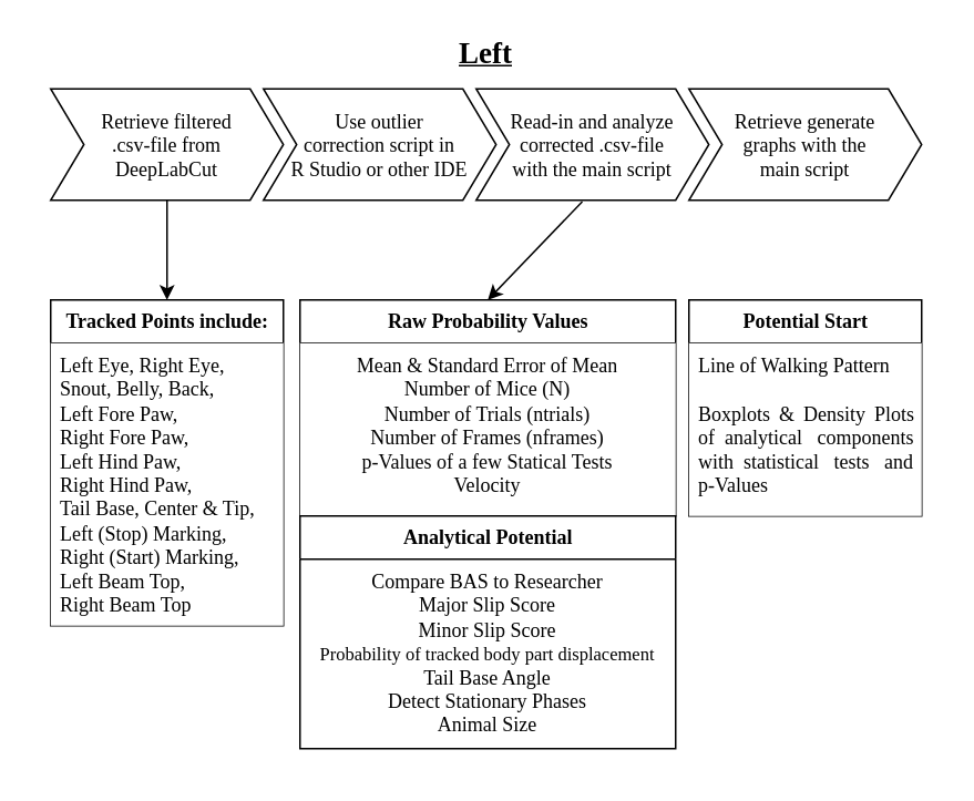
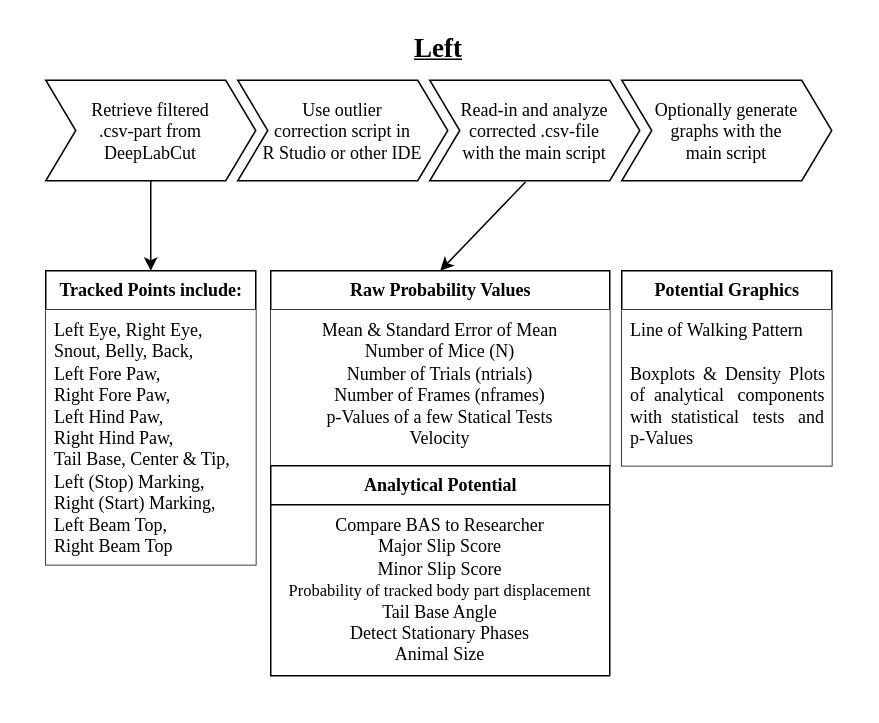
  <mxCell id="0" />
  <mxCell id="1" parent="0" />
  <mxCell id="2" value="" style="group" vertex="1" connectable="0" parent="1"><mxGeometry x="20" y="20" width="544" height="440" as="geometry" /></mxCell>
  <mxCell id="3" value="" style="group" vertex="1" connectable="0" parent="2"><mxGeometry width="544" height="440" as="geometry" /></mxCell>
  <mxCell id="4" value="&lt;span style=&quot;background-color: rgb(255, 255, 255);&quot;&gt;&lt;font style=&quot;font-size: 18px;&quot;&gt;&lt;u&gt;Left&lt;/u&gt;&lt;/font&gt;&lt;/span&gt;" style="swimlane;childLayout=stackLayout;horizontal=1;fillColor=none;horizontalStack=1;resizeParent=1;resizeParentMax=0;resizeLast=0;collapsible=0;strokeColor=none;stackBorder=10;stackSpacing=-12;resizable=1;align=center;points=[];whiteSpace=wrap;html=1;fillStyle=solid;fontFamily=Times New Roman;fontColor=#000000;" vertex="1" parent="3"><mxGeometry width="544" height="110" as="geometry" /></mxCell>
- <mxCell id="5" value="&lt;div&gt;Retrieve filtered&lt;/div&gt;&lt;div&gt;.csv-file from&lt;/div&gt;&lt;div&gt;DeepLabCut&lt;/div&gt;" style="shape=step;perimeter=stepPerimeter;fixedSize=1;points=[];whiteSpace=wrap;html=1;fillStyle=solid;strokeColor=#000000;fontFamily=Times New Roman;fontColor=#000000;fillColor=#FFFFFF;" vertex="1" parent="4"><mxGeometry x="10" y="33" width="140" height="67" as="geometry" /></mxCell>
+ <mxCell id="5" value="&lt;div&gt;Retrieve filtered&lt;/div&gt;&lt;div&gt;.csv-part from&lt;/div&gt;&lt;div&gt;DeepLabCut&lt;/div&gt;" style="shape=step;perimeter=stepPerimeter;fixedSize=1;points=[];whiteSpace=wrap;html=1;fillStyle=solid;strokeColor=#000000;fontFamily=Times New Roman;fontColor=#000000;fillColor=#FFFFFF;" vertex="1" parent="4"><mxGeometry x="10" y="33" width="140" height="67" as="geometry" /></mxCell>
  <mxCell id="6" value="&lt;div&gt;Use outlier&lt;/div&gt;&lt;div&gt;correction script in&lt;/div&gt;&lt;div&gt;R Studio or other IDE&lt;/div&gt;" style="shape=step;perimeter=stepPerimeter;fixedSize=1;points=[];whiteSpace=wrap;html=1;fillStyle=solid;strokeColor=#000000;fontFamily=Times New Roman;fontColor=#000000;fillColor=#FFFFFF;" vertex="1" parent="4"><mxGeometry x="138" y="33" width="140" height="67" as="geometry" /></mxCell>
  <mxCell id="7" value="&lt;div&gt;Read-in and analyze&lt;/div&gt;&lt;div&gt;corrected .csv-file&lt;/div&gt;&lt;div&gt;with the main script&lt;/div&gt;" style="shape=step;perimeter=stepPerimeter;fixedSize=1;points=[];whiteSpace=wrap;html=1;fillStyle=solid;strokeColor=#000000;fontFamily=Times New Roman;fontColor=#000000;fillColor=#FFFFFF;" vertex="1" parent="4"><mxGeometry x="266" y="33" width="140" height="67" as="geometry" /></mxCell>
- <mxCell id="8" value="&lt;div&gt;Retrieve generate&lt;/div&gt;&lt;div&gt;graphs with the&lt;/div&gt;&lt;div&gt;main script&lt;/div&gt;" style="shape=step;perimeter=stepPerimeter;fixedSize=1;points=[];whiteSpace=wrap;html=1;fillStyle=solid;strokeColor=#000000;fontFamily=Times New Roman;fontColor=#000000;fillColor=#FFFFFF;" vertex="1" parent="4"><mxGeometry x="394" y="33" width="140" height="67" as="geometry" /></mxCell>
+ <mxCell id="8" value="&lt;div&gt;Optionally generate&lt;/div&gt;&lt;div&gt;graphs with the&lt;/div&gt;&lt;div&gt;main script&lt;/div&gt;" style="shape=step;perimeter=stepPerimeter;fixedSize=1;points=[];whiteSpace=wrap;html=1;fillStyle=solid;strokeColor=#000000;fontFamily=Times New Roman;fontColor=#000000;fillColor=#FFFFFF;" vertex="1" parent="4"><mxGeometry x="394" y="33" width="140" height="67" as="geometry" /></mxCell>
  <mxCell id="9" value="&lt;b&gt;Tracked Points include:&lt;/b&gt;" style="swimlane;fontStyle=0;childLayout=stackLayout;horizontal=1;startSize=26;fillColor=#FFFFFF;horizontalStack=0;resizeParent=1;resizeParentMax=0;resizeLast=0;collapsible=1;marginBottom=0;html=1;labelBackgroundColor=#FFFFFF;fillStyle=solid;strokeColor=#000000;fontFamily=Times New Roman;fontColor=#000000;" vertex="1" parent="3"><mxGeometry x="10" y="160" width="140" height="196" as="geometry" /></mxCell>
  <mxCell id="10" value="&lt;div&gt;Left Eye, Right Eye, Snout, Belly, Back,&amp;nbsp;&lt;/div&gt;&lt;div&gt;Left Fore Paw,&lt;/div&gt;&lt;div&gt;Right Fore Paw,&amp;nbsp;&lt;/div&gt;&lt;div&gt;Left Hind Paw,&amp;nbsp;&lt;/div&gt;&lt;div&gt;Right Hind Paw,&amp;nbsp;&lt;/div&gt;&lt;div&gt;Tail Base, Center &amp;amp; Tip,&lt;/div&gt;&lt;div&gt;Left (Stop) Marking,&lt;/div&gt;&lt;div&gt;Right (Start) Marking,&lt;/div&gt;&lt;div&gt;Left Beam Top,&amp;nbsp;&lt;/div&gt;&lt;div&gt;Right Beam Top&lt;/div&gt;" style="text;strokeColor=none;fillColor=#FFFFFF;align=left;verticalAlign=top;spacingLeft=4;spacingRight=4;overflow=hidden;rotatable=0;points=[[0,0.5],[1,0.5]];portConstraint=eastwest;whiteSpace=wrap;html=1;labelBackgroundColor=#FFFFFF;fillStyle=solid;fontFamily=Times New Roman;fontColor=#000000;" vertex="1" parent="9"><mxGeometry y="26" width="140" height="170" as="geometry" /></mxCell>
  <mxCell id="11" value="&lt;b&gt;Raw Probability Values&lt;/b&gt;" style="swimlane;fontStyle=0;childLayout=stackLayout;horizontal=1;startSize=26;fillColor=#FFFFFF;horizontalStack=0;resizeParent=1;resizeParentMax=0;resizeLast=0;collapsible=1;marginBottom=0;html=1;labelBackgroundColor=#FFFFFF;fillStyle=solid;strokeColor=#000000;fontFamily=Times New Roman;fontColor=#000000;" vertex="1" parent="3"><mxGeometry x="160" y="160" width="226" height="130" as="geometry" /></mxCell>
  <mxCell id="12" value="&lt;div style=&quot;&quot;&gt;&lt;font style=&quot;font-size: 12px;&quot;&gt;&lt;font style=&quot;font-size: 12px;&quot;&gt;Mean &amp;amp; Standard Error of Mean&lt;/font&gt;&lt;br&gt;&lt;/font&gt;&lt;/div&gt;&lt;div style=&quot;&quot;&gt;&lt;font style=&quot;font-size: 12px;&quot;&gt;Number of Mice (N)&lt;/font&gt;&lt;/div&gt;&lt;div style=&quot;&quot;&gt;&lt;font style=&quot;font-size: 12px;&quot;&gt;Number of Trials (ntrials)&lt;/font&gt;&lt;/div&gt;&lt;div style=&quot;&quot;&gt;&lt;font style=&quot;font-size: 12px;&quot;&gt;Number of Frames (nframes)&lt;/font&gt;&lt;/div&gt;&lt;div style=&quot;&quot;&gt;&lt;font style=&quot;font-size: 12px;&quot;&gt;p-Values of a few Statical Tests&lt;/font&gt;&lt;/div&gt;&lt;div style=&quot;&quot;&gt;&lt;font style=&quot;font-size: 12px;&quot;&gt;Velocity&lt;/font&gt;&lt;/div&gt;" style="text;strokeColor=none;fillColor=#FFFFFF;align=center;verticalAlign=top;spacingLeft=4;spacingRight=4;overflow=hidden;rotatable=0;points=[[0,0.5],[1,0.5]];portConstraint=eastwest;whiteSpace=wrap;html=1;labelBackgroundColor=#FFFFFF;fillStyle=solid;fontFamily=Times New Roman;fontColor=#000000;" vertex="1" parent="11"><mxGeometry y="26" width="226" height="104" as="geometry" /></mxCell>
  <mxCell id="13" value="" style="group" vertex="1" connectable="0" parent="3"><mxGeometry x="394" y="160" width="140" height="130" as="geometry" /></mxCell>
- <mxCell id="14" value="&lt;b&gt;Potential Start&lt;/b&gt;" style="swimlane;fontStyle=0;childLayout=stackLayout;horizontal=1;startSize=26;fillColor=#FFFFFF;horizontalStack=0;resizeParent=1;resizeParentMax=0;resizeLast=0;collapsible=1;marginBottom=0;html=1;labelBackgroundColor=#FFFFFF;fillStyle=solid;strokeColor=#000000;fontFamily=Times New Roman;fontColor=#000000;container=0;" vertex="1" parent="13"><mxGeometry width="140" height="130" as="geometry" /></mxCell>
+ <mxCell id="14" value="&lt;b&gt;Potential Graphics&lt;/b&gt;" style="swimlane;fontStyle=0;childLayout=stackLayout;horizontal=1;startSize=26;fillColor=#FFFFFF;horizontalStack=0;resizeParent=1;resizeParentMax=0;resizeLast=0;collapsible=1;marginBottom=0;html=1;labelBackgroundColor=#FFFFFF;fillStyle=solid;strokeColor=#000000;fontFamily=Times New Roman;fontColor=#000000;container=0;" vertex="1" parent="13"><mxGeometry width="140" height="130" as="geometry" /></mxCell>
  <mxCell id="15" value="&lt;div style=&quot;&quot;&gt;&lt;div style=&quot;text-align: justify;&quot;&gt;Line of Walking Pattern&lt;/div&gt;&lt;div style=&quot;text-align: justify;&quot;&gt;&lt;br&gt;&lt;/div&gt;&lt;div style=&quot;text-align: justify;&quot;&gt;Boxplots &amp;amp;&amp;nbsp;Density Plots of&amp;nbsp; analytical&amp;nbsp; &amp;nbsp;components&lt;/div&gt;&lt;/div&gt;&lt;div style=&quot;text-align: justify;&quot;&gt;with&amp;nbsp; statistical&amp;nbsp; &amp;nbsp;tests&amp;nbsp; &amp;nbsp;and&lt;/div&gt;&lt;div style=&quot;text-align: justify;&quot;&gt;p-Values&lt;/div&gt;" style="text;strokeColor=none;fillColor=#FFFFFF;align=left;verticalAlign=top;spacingLeft=4;spacingRight=4;overflow=hidden;rotatable=0;points=[[0,0.5],[1,0.5]];portConstraint=eastwest;whiteSpace=wrap;html=1;labelBackgroundColor=#FFFFFF;fillStyle=solid;fontFamily=Times New Roman;fontColor=#000000;" vertex="1" parent="13"><mxGeometry y="26" width="140" height="104" as="geometry" /></mxCell>
  <mxCell id="16" value="" style="endArrow=classic;html=1;fontFamily=Times New Roman;fontSize=11;fontColor=#000000;entryX=0.5;entryY=0;entryDx=0;entryDy=0;strokeColor=#000000;" edge="1" parent="3" target="9"><mxGeometry width="50" height="50" relative="1" as="geometry"><mxPoint x="80" y="100" as="sourcePoint" /><mxPoint x="80" y="160" as="targetPoint" /></mxGeometry></mxCell>
  <mxCell id="17" value="" style="endArrow=classic;html=1;fontFamily=Times New Roman;fontSize=11;fontColor=#000000;entryX=0.5;entryY=0;entryDx=0;entryDy=0;exitX=0.456;exitY=1.013;exitDx=0;exitDy=0;exitPerimeter=0;strokeColor=#000000;" edge="1" parent="3" source="7" target="11"><mxGeometry width="50" height="50" relative="1" as="geometry"><mxPoint x="340" y="110" as="sourcePoint" /><mxPoint x="484" y="180" as="targetPoint" /></mxGeometry></mxCell>
  <mxCell id="18" value="" style="group" vertex="1" connectable="0" parent="2"><mxGeometry x="160" y="290" width="226" height="140" as="geometry" /></mxCell>
  <mxCell id="19" value="&lt;div style=&quot;&quot;&gt;&lt;font style=&quot;font-size: 12px;&quot;&gt;Compare BAS to Researcher&lt;/font&gt;&lt;/div&gt;&lt;div style=&quot;&quot;&gt;&lt;font style=&quot;font-size: 12px;&quot;&gt;Major Slip Score&lt;/font&gt;&lt;/div&gt;&lt;div style=&quot;&quot;&gt;&lt;font style=&quot;font-size: 12px;&quot;&gt;Minor Slip Score&lt;/font&gt;&lt;/div&gt;&lt;div style=&quot;&quot;&gt;&lt;font style=&quot;font-size: 11px;&quot;&gt;Probability of tracked body part displacement&lt;/font&gt;&lt;/div&gt;&lt;div style=&quot;&quot;&gt;&lt;font style=&quot;font-size: 12px;&quot;&gt;Tail Base Angle&lt;/font&gt;&lt;/div&gt;&lt;div style=&quot;&quot;&gt;&lt;font style=&quot;font-size: 12px;&quot;&gt;Detect Stationary Phases&lt;/font&gt;&lt;/div&gt;&lt;div style=&quot;&quot;&gt;&lt;font style=&quot;font-size: 12px;&quot;&gt;Animal Size&lt;/font&gt;&lt;/div&gt;" style="text;strokeColor=none;fillColor=#FFFFFF;align=center;verticalAlign=top;spacingLeft=4;spacingRight=4;overflow=hidden;rotatable=0;points=[[0,0.5],[1,0.5]];portConstraint=eastwest;whiteSpace=wrap;html=1;labelBackgroundColor=#FFFFFF;fillStyle=solid;fontFamily=Times New Roman;fontColor=#000000;container=1;" vertex="1" parent="18"><mxGeometry y="26" width="226" height="114" as="geometry" /></mxCell>
  <mxCell id="20" value="&lt;b&gt;Analytical Potential&lt;/b&gt;" style="swimlane;fontStyle=0;childLayout=stackLayout;horizontal=1;startSize=26;fillColor=#FFFFFF;horizontalStack=0;resizeParent=1;resizeParentMax=0;resizeLast=0;collapsible=1;marginBottom=0;html=1;labelBackgroundColor=#FFFFFF;fillStyle=solid;strokeColor=#000000;fontFamily=Times New Roman;fontColor=#000000;" vertex="1" parent="18"><mxGeometry width="226" height="140" as="geometry" /></mxCell>
